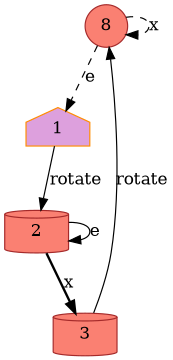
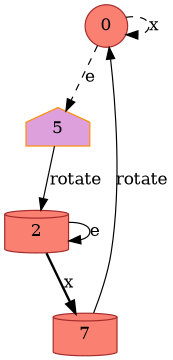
  digraph {
    node [color=brown fillcolor=salmon shape=cylinder style=filled]
    edge [style=solid]
-   0 [shape=circle label=8]
-   1 [color=darkorange fillcolor=plum shape=house]
+   0 [shape=circle]
+   1 [color=darkorange fillcolor=plum shape=house label=5]
    2
-   3
+   3 [label=7]
    0 -> 0 [label=x style=dashed]
    0 -> 1 [label=e style=dashed]
    1 -> 2 [label=rotate]
    2 -> 2 [label=e]
    2 -> 3 [label=x style=bold]
    3 -> 0 [label=rotate]
  }
